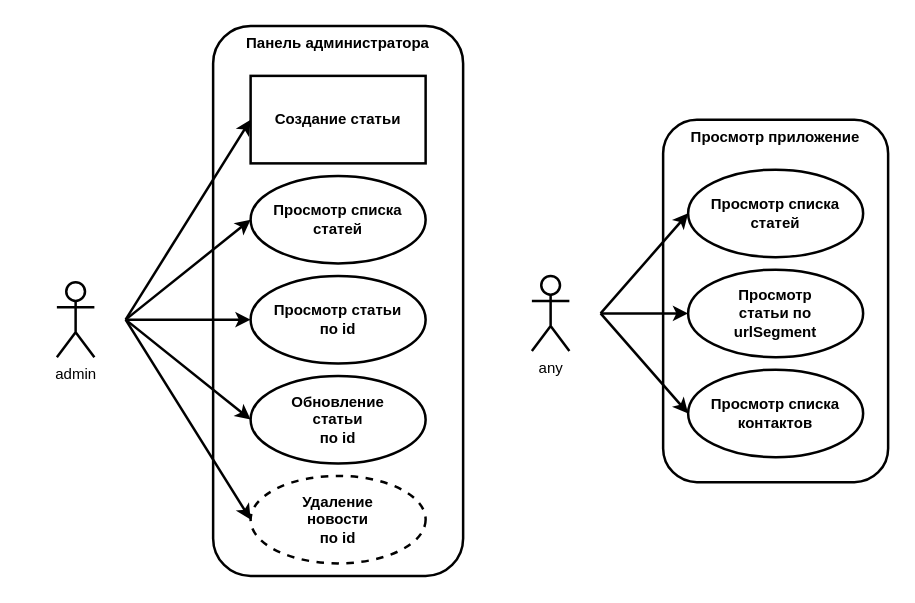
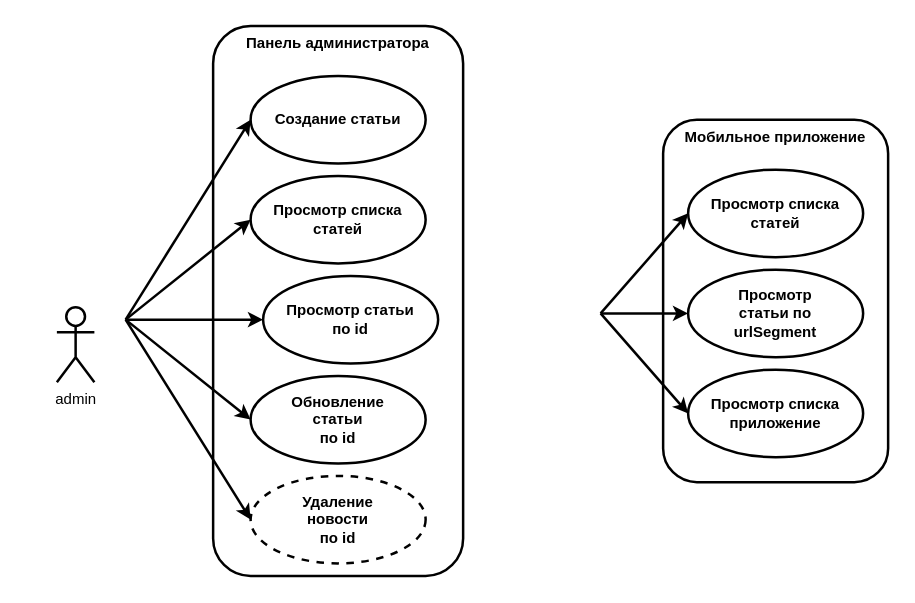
  <mxCell id="0" />
  <mxCell id="1" parent="0" />
  <mxCell id="2" value="&amp;nbsp;" style="html=1;whiteSpace=wrap;fillColor=none;strokeColor=none;" parent="1" vertex="1"><mxGeometry x="20" y="195" width="80" height="120" as="geometry" /></mxCell>
  <mxCell id="3" value="Панель администратора" style="html=1;whiteSpace=wrap;rounded=1;strokeWidth=2;fontStyle=1;verticalAlign=top;" parent="1" vertex="1"><mxGeometry x="170" y="20" width="200" height="440" as="geometry" /></mxCell>
- <mxCell id="4" value="admin" style="shape=umlActor;verticalLabelPosition=bottom;verticalAlign=top;html=1;fontStyle=0;strokeWidth=2;" parent="1" vertex="1"><mxGeometry x="45" y="225" width="30" height="60" as="geometry" /></mxCell>
- <mxCell id="5" value="Просмотр приложение" style="html=1;whiteSpace=wrap;rounded=1;strokeWidth=2;fontStyle=1;verticalAlign=top;" parent="1" vertex="1"><mxGeometry x="530" y="95" width="180" height="290" as="geometry" /></mxCell>
- <mxCell id="6" value="Создание статьи" style="whiteSpace=wrap;html=1;strokeWidth=2;fontStyle=1;rounded=0;" parent="1" vertex="1"><mxGeometry x="200" y="60" width="140" height="70" as="geometry" /></mxCell>
+ <mxCell id="4" value="admin" style="shape=umlActor;verticalLabelPosition=bottom;verticalAlign=top;html=1;fontStyle=0;strokeWidth=2;" parent="1" vertex="1"><mxGeometry x="45" y="245" width="30" height="60" as="geometry" /></mxCell>
+ <mxCell id="5" value="Мобильное приложение" style="html=1;whiteSpace=wrap;rounded=1;strokeWidth=2;fontStyle=1;verticalAlign=top;" parent="1" vertex="1"><mxGeometry x="530" y="95" width="180" height="290" as="geometry" /></mxCell>
+ <mxCell id="6" value="Создание статьи" style="ellipse;whiteSpace=wrap;html=1;strokeWidth=2;fontStyle=1" parent="1" vertex="1"><mxGeometry x="200" y="60" width="140" height="70" as="geometry" /></mxCell>
  <mxCell id="7" value="Просмотр&lt;br style=&quot;border-color: var(--border-color);&quot;&gt;статьи по&lt;br&gt;urlSegment" style="ellipse;whiteSpace=wrap;html=1;strokeWidth=2;fontStyle=1" parent="1" vertex="1"><mxGeometry x="550" y="215" width="140" height="70" as="geometry" /></mxCell>
  <mxCell id="8" value="Обновление&lt;br&gt;статьи&lt;br&gt;по id" style="ellipse;whiteSpace=wrap;html=1;strokeWidth=2;fontStyle=1" parent="1" vertex="1"><mxGeometry x="200" y="300" width="140" height="70" as="geometry" /></mxCell>
  <mxCell id="9" value="Удаление&lt;br&gt;новости&lt;br&gt;по id" style="ellipse;whiteSpace=wrap;html=1;strokeWidth=2;fontStyle=1;dashed=1;" parent="1" vertex="1"><mxGeometry x="200" y="380" width="140" height="70" as="geometry" /></mxCell>
- <mxCell id="10" value="any" style="shape=umlActor;verticalLabelPosition=bottom;verticalAlign=top;html=1;fontStyle=0;strokeWidth=2;" parent="1" vertex="1"><mxGeometry x="425" y="220" width="30" height="60" as="geometry" /></mxCell>
  <mxCell id="11" style="rounded=0;orthogonalLoop=1;jettySize=auto;html=1;exitX=1;exitY=0.5;exitDx=0;exitDy=0;entryX=0;entryY=0.5;entryDx=0;entryDy=0;strokeWidth=2;" parent="1" source="2" target="6" edge="1"><mxGeometry relative="1" as="geometry" /></mxCell>
  <mxCell id="12" style="rounded=0;orthogonalLoop=1;jettySize=auto;html=1;exitX=1;exitY=0.5;exitDx=0;exitDy=0;entryX=0;entryY=0.5;entryDx=0;entryDy=0;strokeWidth=2;" parent="1" source="2" target="8" edge="1"><mxGeometry relative="1" as="geometry" /></mxCell>
  <mxCell id="13" style="rounded=0;orthogonalLoop=1;jettySize=auto;html=1;exitX=1;exitY=0.5;exitDx=0;exitDy=0;entryX=0;entryY=0.5;entryDx=0;entryDy=0;strokeWidth=2;" parent="1" source="2" target="9" edge="1"><mxGeometry relative="1" as="geometry" /></mxCell>
  <mxCell id="14" value="Просмотр списка статей" style="ellipse;whiteSpace=wrap;html=1;strokeWidth=2;fontStyle=1" vertex="1" parent="1"><mxGeometry x="200" y="140" width="140" height="70" as="geometry" /></mxCell>
- <mxCell id="15" value="Просмотр статьи&lt;br&gt;по id" style="ellipse;whiteSpace=wrap;html=1;strokeWidth=2;fontStyle=1" vertex="1" parent="1"><mxGeometry x="200" y="220" width="140" height="70" as="geometry" /></mxCell>
- <mxCell id="16" value="Просмотр списка контактов" style="ellipse;whiteSpace=wrap;html=1;strokeWidth=2;fontStyle=1" vertex="1" parent="1"><mxGeometry x="550" y="295" width="140" height="70" as="geometry" /></mxCell>
+ <mxCell id="15" value="Просмотр статьи&lt;br&gt;по id" style="ellipse;whiteSpace=wrap;html=1;strokeWidth=2;fontStyle=1" vertex="1" parent="1"><mxGeometry x="210" y="220" width="140" height="70" as="geometry" /></mxCell>
+ <mxCell id="16" value="Просмотр списка приложение" style="ellipse;whiteSpace=wrap;html=1;strokeWidth=2;fontStyle=1" vertex="1" parent="1"><mxGeometry x="550" y="295" width="140" height="70" as="geometry" /></mxCell>
  <mxCell id="17" value="Просмотр списка статей" style="ellipse;whiteSpace=wrap;html=1;strokeWidth=2;fontStyle=1" vertex="1" parent="1"><mxGeometry x="550" y="135" width="140" height="70" as="geometry" /></mxCell>
  <mxCell id="18" style="rounded=0;orthogonalLoop=1;jettySize=auto;html=1;exitX=1;exitY=0.5;exitDx=0;exitDy=0;strokeWidth=2;entryX=0;entryY=0.5;entryDx=0;entryDy=0;" edge="1" parent="1" source="2" target="14"><mxGeometry relative="1" as="geometry" /></mxCell>
  <mxCell id="19" style="rounded=0;orthogonalLoop=1;jettySize=auto;html=1;exitX=1;exitY=0.5;exitDx=0;exitDy=0;entryX=0;entryY=0.5;entryDx=0;entryDy=0;strokeWidth=2;" edge="1" parent="1" source="2" target="15"><mxGeometry relative="1" as="geometry" /></mxCell>
  <mxCell id="20" style="rounded=0;orthogonalLoop=1;jettySize=auto;html=1;exitX=1;exitY=0.5;exitDx=0;exitDy=0;entryX=0;entryY=0.5;entryDx=0;entryDy=0;strokeWidth=2;" edge="1" parent="1" source="23" target="17"><mxGeometry relative="1" as="geometry" /></mxCell>
  <mxCell id="21" style="rounded=0;orthogonalLoop=1;jettySize=auto;html=1;exitX=1;exitY=0.5;exitDx=0;exitDy=0;entryX=0;entryY=0.5;entryDx=0;entryDy=0;strokeWidth=2;" edge="1" parent="1" source="23" target="7"><mxGeometry relative="1" as="geometry" /></mxCell>
  <mxCell id="22" style="rounded=0;orthogonalLoop=1;jettySize=auto;html=1;exitX=1;exitY=0.5;exitDx=0;exitDy=0;entryX=0;entryY=0.5;entryDx=0;entryDy=0;strokeWidth=2;" edge="1" parent="1" source="23" target="16"><mxGeometry relative="1" as="geometry" /></mxCell>
  <mxCell id="23" value="&amp;nbsp;" style="html=1;whiteSpace=wrap;fillColor=none;strokeColor=none;" vertex="1" parent="1"><mxGeometry x="400" y="190" width="80" height="120" as="geometry" /></mxCell>
